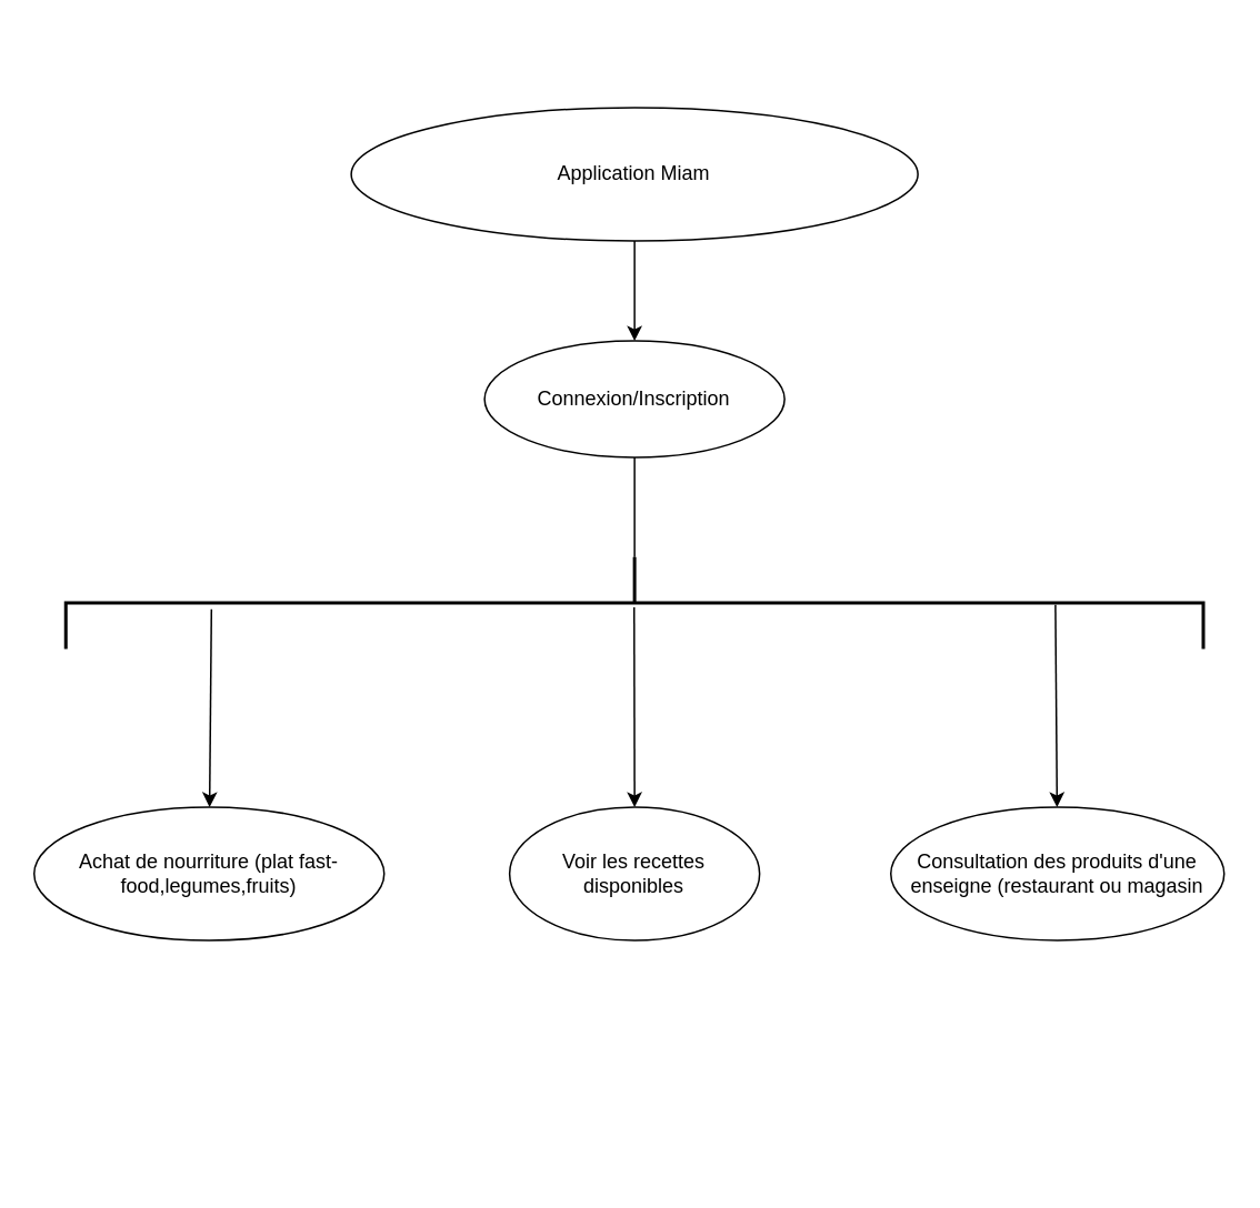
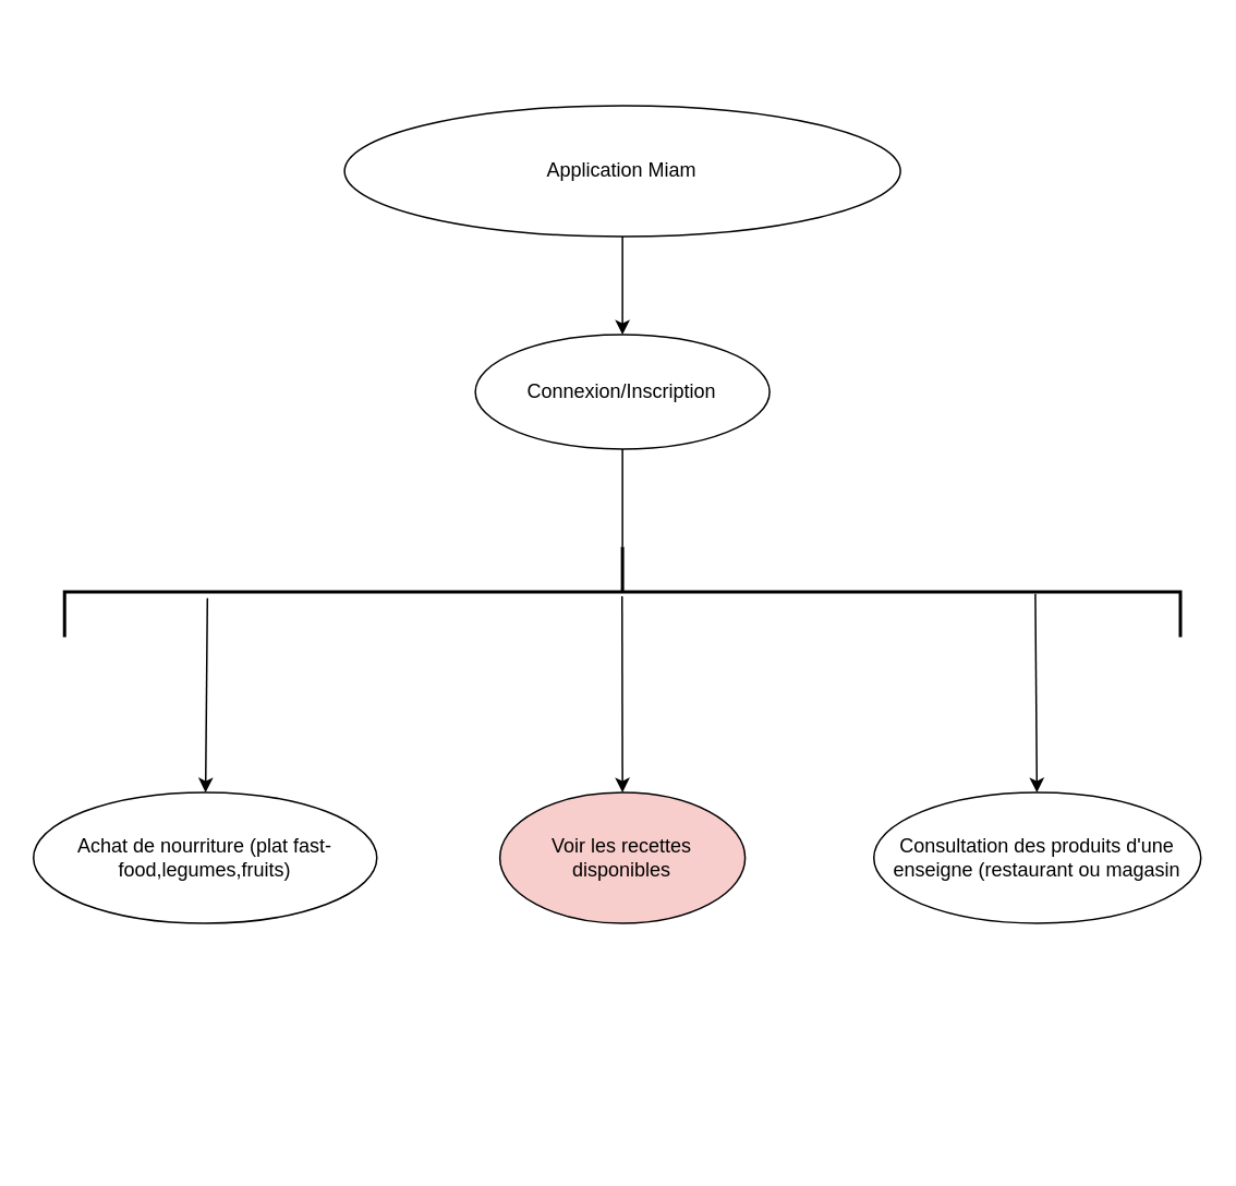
  <mxCell id="0" />
  <mxCell id="1" parent="0" />
  <mxCell id="2" value="Application Miam" style="ellipse;whiteSpace=wrap;html=1;" parent="1" vertex="1"><mxGeometry x="210.25" y="64" width="340" height="80" as="geometry" /></mxCell>
  <mxCell id="3" value="Connexion/Inscription" style="ellipse;whiteSpace=wrap;html=1;" parent="1" vertex="1"><mxGeometry x="290.25" y="204" width="180" height="70" as="geometry" /></mxCell>
  <mxCell id="4" value="Achat de nourriture (plat fast-food,legumes,fruits)" style="ellipse;whiteSpace=wrap;html=1;" parent="1" vertex="1"><mxGeometry x="20" y="484" width="210" height="80" as="geometry" /></mxCell>
  <mxCell id="5" value="Consultation des produits d'une enseigne (restaurant ou magasin&lt;br&gt;" style="ellipse;whiteSpace=wrap;html=1;" parent="1" vertex="1"><mxGeometry x="534" y="484" width="200" height="80" as="geometry" /></mxCell>
  <mxCell id="6" value="" style="endArrow=classic;html=1;rounded=0;" parent="1" source="2" target="3" edge="1"><mxGeometry width="50" height="50" relative="1" as="geometry"><mxPoint x="340" y="344" as="sourcePoint" /><mxPoint x="390" y="294" as="targetPoint" /></mxGeometry></mxCell>
  <mxCell id="7" value="" style="endArrow=classic;html=1;rounded=0;exitX=0.568;exitY=0.872;exitDx=0;exitDy=0;exitPerimeter=0;" parent="1" source="9" target="4" edge="1"><mxGeometry width="50" height="50" relative="1" as="geometry"><mxPoint x="347" y="343" as="sourcePoint" /><mxPoint x="390" y="294" as="targetPoint" /></mxGeometry></mxCell>
  <mxCell id="8" value="" style="endArrow=classic;html=1;rounded=0;exitX=0.52;exitY=0.13;exitDx=0;exitDy=0;exitPerimeter=0;" parent="1" source="9" target="5" edge="1"><mxGeometry width="50" height="50" relative="1" as="geometry"><mxPoint x="640" y="354" as="sourcePoint" /><mxPoint x="390" y="294" as="targetPoint" /></mxGeometry></mxCell>
  <mxCell id="9" value="" style="strokeWidth=2;html=1;shape=mxgraph.flowchart.annotation_2;align=left;labelPosition=right;pointerEvents=1;rotation=90;" parent="1" vertex="1"><mxGeometry x="352.63" y="20.13" width="55.25" height="682.5" as="geometry" /></mxCell>
  <mxCell id="10" value="" style="endArrow=none;html=1;rounded=0;exitX=0;exitY=0.5;exitDx=0;exitDy=0;exitPerimeter=0;entryX=0.5;entryY=1;entryDx=0;entryDy=0;" parent="1" source="9" target="3" edge="1"><mxGeometry width="50" height="50" relative="1" as="geometry"><mxPoint x="350" y="324" as="sourcePoint" /><mxPoint x="400" y="274" as="targetPoint" /></mxGeometry></mxCell>
- <mxCell id="11" value="Voir les recettes disponibles" style="ellipse;whiteSpace=wrap;html=1;" parent="1" vertex="1"><mxGeometry x="305.26" y="484" width="150" height="80" as="geometry" /></mxCell>
+ <mxCell id="11" value="Voir les recettes disponibles" style="ellipse;whiteSpace=wrap;html=1;fillColor=#f8cecc;" parent="1" vertex="1"><mxGeometry x="305.26" y="484" width="150" height="80" as="geometry" /></mxCell>
  <mxCell id="12" value="" style="endArrow=classic;html=1;rounded=0;" parent="1" target="11" edge="1"><mxGeometry width="50" height="50" relative="1" as="geometry"><mxPoint x="380" y="364" as="sourcePoint" /><mxPoint x="390" y="274" as="targetPoint" /></mxGeometry></mxCell>
